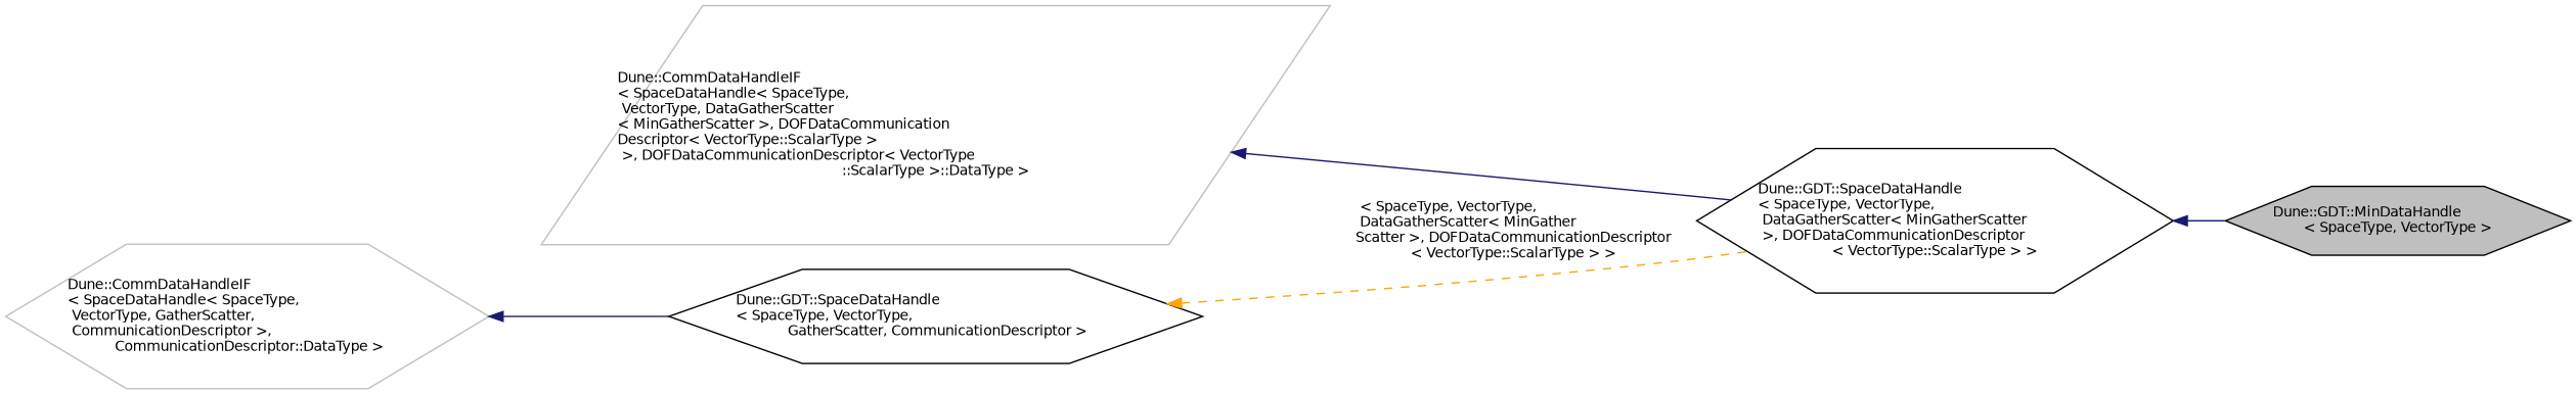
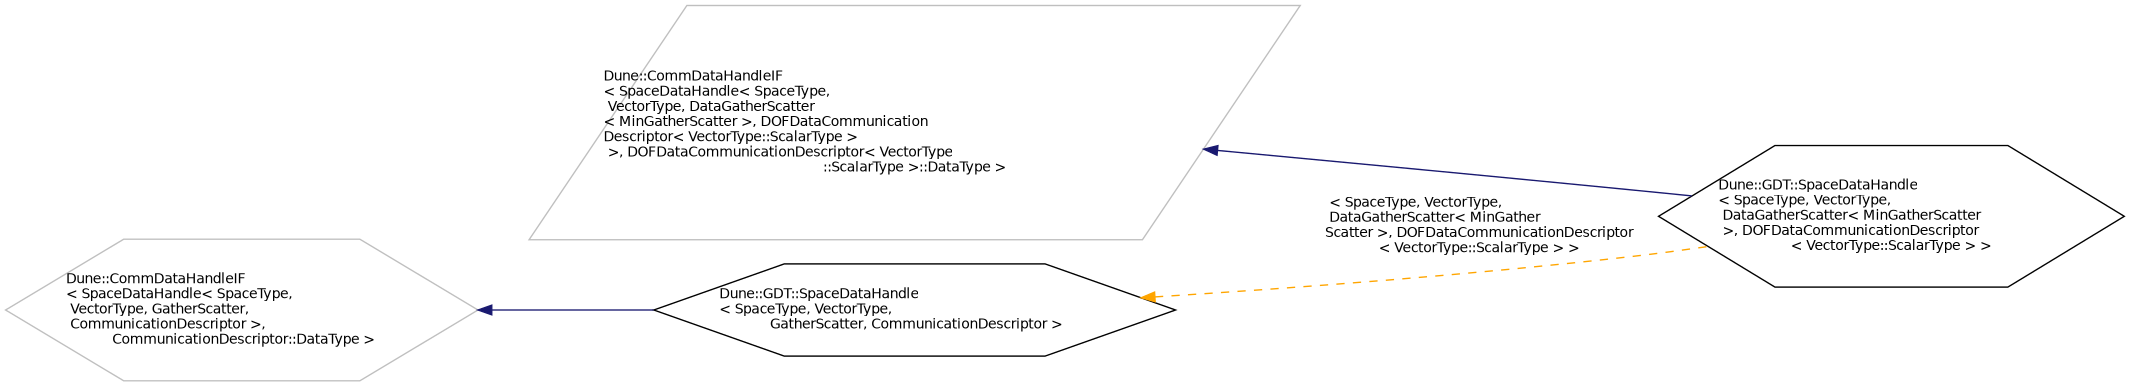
  digraph {
    rankdir=LR
    node [color=black fillcolor=white fontname=Helvetica fontsize=10 shape=hexagon style=filled]
    edge [color=midnightblue dir=back fontname=Helvetica fontsize=10 labelfontname=Helvetica labelfontsize=10 style=solid]
-   n1 [fillcolor=grey75 fontcolor=black height=0.2 label="Dune::GDT::MinDataHandle\l\< SpaceType, VectorType \>" width=0.4]
    n2 [height=0.2 label="Dune::GDT::SpaceDataHandle\l\< SpaceType, VectorType,\l DataGatherScatter\< MinGatherScatter\l \>, DOFDataCommunicationDescriptor\l\< VectorType::ScalarType \> \>" width=0.4]
    n3 [color=grey75 height=0.2 label="Dune::CommDataHandleIF\l\< SpaceDataHandle\< SpaceType,\l VectorType, DataGatherScatter\l\< MinGatherScatter \>, DOFDataCommunication\lDescriptor\< VectorType::ScalarType \>\l \>, DOFDataCommunicationDescriptor\< VectorType\l::ScalarType \>::DataType \>" shape=parallelogram width=0.4]
    n4 [height=0.2 label="Dune::GDT::SpaceDataHandle\l\< SpaceType, VectorType,\l GatherScatter, CommunicationDescriptor \>" width=0.4]
    n5 [color=grey75 height=0.2 label="Dune::CommDataHandleIF\l\< SpaceDataHandle\< SpaceType,\l VectorType, GatherScatter,\l CommunicationDescriptor \>,\l CommunicationDescriptor::DataType \>" width=0.4]
-   n2 -> n1
    n3 -> n2
    n4 -> n2 [color=orange label=" \< SpaceType, VectorType,\l DataGatherScatter\< MinGather\lScatter \>, DOFDataCommunicationDescriptor\l\< VectorType::ScalarType \> \>" style=dashed]
    n5 -> n4
  }
